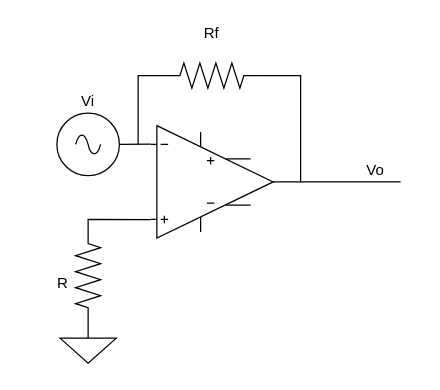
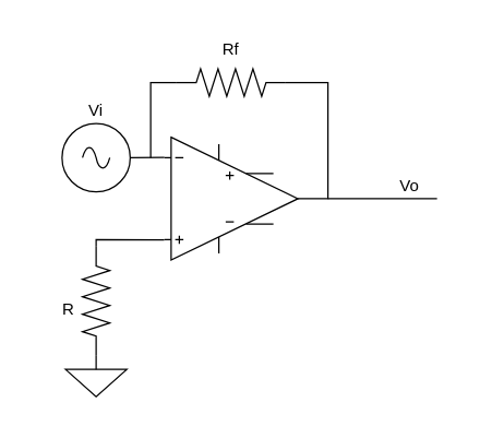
  <mxCell id="0" />
  <mxCell id="1" parent="0" />
  <mxCell id="2" value="" style="verticalLabelPosition=bottom;shadow=0;dashed=0;align=center;verticalAlign=top;shape=mxgraph.electrical.abstract.operational_amp_2;rotation=0;" vertex="1" parent="1"><mxGeometry x="120" y="100" width="98" height="90" as="geometry" /></mxCell>
  <mxCell id="3" value="" style="pointerEvents=1;verticalLabelPosition=bottom;shadow=0;dashed=0;align=center;verticalAlign=top;shape=mxgraph.electrical.signal_sources.source;aspect=fixed;points=[[0.5,0,0],[1,0.5,0],[0.5,1,0],[0,0.5,0]];elSignalType=ac;" vertex="1" parent="1"><mxGeometry x="45" y="90" width="50" height="50" as="geometry" /></mxCell>
  <mxCell id="4" value="" style="pointerEvents=1;verticalLabelPosition=bottom;shadow=0;dashed=0;align=center;verticalAlign=top;shape=mxgraph.electrical.resistors.resistor_2;rotation=90;" vertex="1" parent="1"><mxGeometry x="30" y="210" width="80" height="20" as="geometry" /></mxCell>
  <mxCell id="5" value="" style="endArrow=none;rounded=0;exitX=1;exitY=0.5;exitDx=0;exitDy=0;exitPerimeter=0;entryX=0;entryY=0.165;entryDx=0;entryDy=0;entryPerimeter=0;" edge="1" parent="1" source="3" target="2"><mxGeometry width="50" height="50" relative="1" as="geometry"><mxPoint x="220" y="210" as="sourcePoint" /><mxPoint x="270" y="160" as="targetPoint" /></mxGeometry></mxCell>
  <mxCell id="6" value="" style="endArrow=none;rounded=0;exitX=0;exitY=0.5;exitDx=0;exitDy=0;exitPerimeter=0;entryX=0;entryY=0.835;entryDx=0;entryDy=0;entryPerimeter=0;" edge="1" parent="1" source="4" target="2"><mxGeometry width="50" height="50" relative="1" as="geometry"><mxPoint x="220" y="210" as="sourcePoint" /><mxPoint x="270" y="160" as="targetPoint" /><Array as="points"><mxPoint x="70" y="175" /></Array></mxGeometry></mxCell>
  <mxCell id="7" value="" style="pointerEvents=1;verticalLabelPosition=bottom;shadow=0;dashed=0;align=center;verticalAlign=top;shape=mxgraph.electrical.signal_sources.signal_ground;" vertex="1" parent="1"><mxGeometry x="47.5" y="260" width="45" height="30" as="geometry" /></mxCell>
  <mxCell id="8" value="" style="pointerEvents=1;verticalLabelPosition=bottom;shadow=0;dashed=0;align=center;verticalAlign=top;shape=mxgraph.electrical.resistors.resistor_2;rotation=-180;" vertex="1" parent="1"><mxGeometry x="129" y="50" width="80" height="20" as="geometry" /></mxCell>
  <mxCell id="9" value="" style="endArrow=none;rounded=0;exitX=1;exitY=0.5;exitDx=0;exitDy=0;exitPerimeter=0;entryX=0;entryY=0.5;entryDx=0;entryDy=0;entryPerimeter=0;" edge="1" parent="1" source="2" target="8"><mxGeometry width="50" height="50" relative="1" as="geometry"><mxPoint x="230" y="150" as="sourcePoint" /><mxPoint x="280" y="100" as="targetPoint" /><Array as="points"><mxPoint x="240" y="145" /><mxPoint x="240" y="60" /></Array></mxGeometry></mxCell>
  <mxCell id="10" value="" style="endArrow=none;rounded=0;entryX=1;entryY=0.5;entryDx=0;entryDy=0;entryPerimeter=0;" edge="1" parent="1" target="8"><mxGeometry width="50" height="50" relative="1" as="geometry"><mxPoint x="110" y="115" as="sourcePoint" /><mxPoint x="270" y="155" as="targetPoint" /><Array as="points"><mxPoint x="110" y="60" /></Array></mxGeometry></mxCell>
  <mxCell id="11" value="" style="endArrow=none;rounded=0;" edge="1" parent="1"><mxGeometry width="50" height="50" relative="1" as="geometry"><mxPoint x="240" y="145" as="sourcePoint" /><mxPoint x="320" y="145" as="targetPoint" /></mxGeometry></mxCell>
  <mxCell id="12" value="R" style="text;strokeColor=none;fillColor=none;align=center;verticalAlign=middle;rounded=0;" vertex="1" parent="1"><mxGeometry x="20" y="210" width="60" height="30" as="geometry" /></mxCell>
  <mxCell id="13" value="Vo" style="text;strokeColor=none;fillColor=none;align=center;verticalAlign=middle;rounded=0;" vertex="1" parent="1"><mxGeometry x="270" y="120" width="60" height="30" as="geometry" /></mxCell>
  <mxCell id="14" value="Vi" style="text;strokeColor=none;fillColor=none;align=center;verticalAlign=middle;rounded=0;" vertex="1" parent="1"><mxGeometry x="40" y="65" width="60" height="30" as="geometry" /></mxCell>
- <mxCell id="15" value="Rf" style="text;strokeColor=none;fillColor=none;align=center;verticalAlign=middle;rounded=0;" vertex="1" parent="1"><mxGeometry x="139" y="10" width="60" height="30" as="geometry" /></mxCell>
+ <mxCell id="15" value="Rf" style="text;strokeColor=none;fillColor=none;align=center;verticalAlign=middle;rounded=0;" vertex="1" parent="1"><mxGeometry x="139" y="20" width="60" height="30" as="geometry" /></mxCell>
